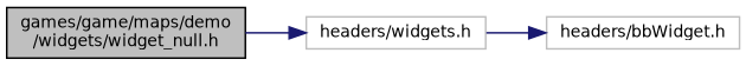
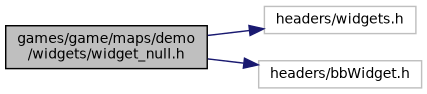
  digraph {
    rankdir=LR
    node [color=grey75 fillcolor=white fontname=Helvetica fontsize=10 shape=record style=filled]
    edge [color=midnightblue fontname=Helvetica fontsize=10 labelfontname=Helvetica labelfontsize=10 style=solid]
    n1 [color=black fillcolor=grey75 fontcolor=black height=0.2 label="games/game/maps/demo\l/widgets/widget_null.h" width=0.4]
    n2 [height=0.2 label="headers/widgets.h" width=0.4]
    n3 [height=0.2 label="headers/bbWidget.h" width=0.4]
    n1 -> n2
-   n2 -> n3
+   n1 -> n3
  }
